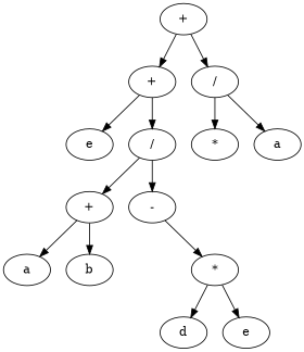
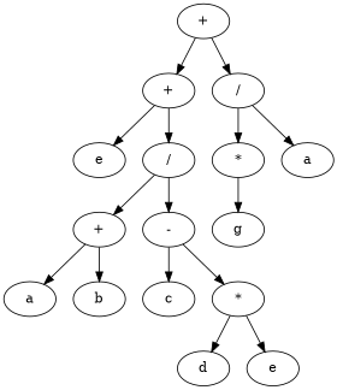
  digraph {
    n1 [label="+"]
    n2 [label=e]
    "/"
    "+"
    "-"
    a
    b
+   c
    "*"
    d
    e
    n12 [label="+"]
    n13 [label="/"]
    n14 [label="*"]
    n15 [label=a]
+   g
    n1 -> n2
    n1 -> "/"
    "/" -> "+"
    "/" -> "-"
    "+" -> a
    "+" -> b
+   "-" -> c
    "-" -> "*"
    "*" -> d
    "*" -> e
    n12 -> n1
    n12 -> n13
    n13 -> n14
    n13 -> n15
+   n14 -> g
  }
